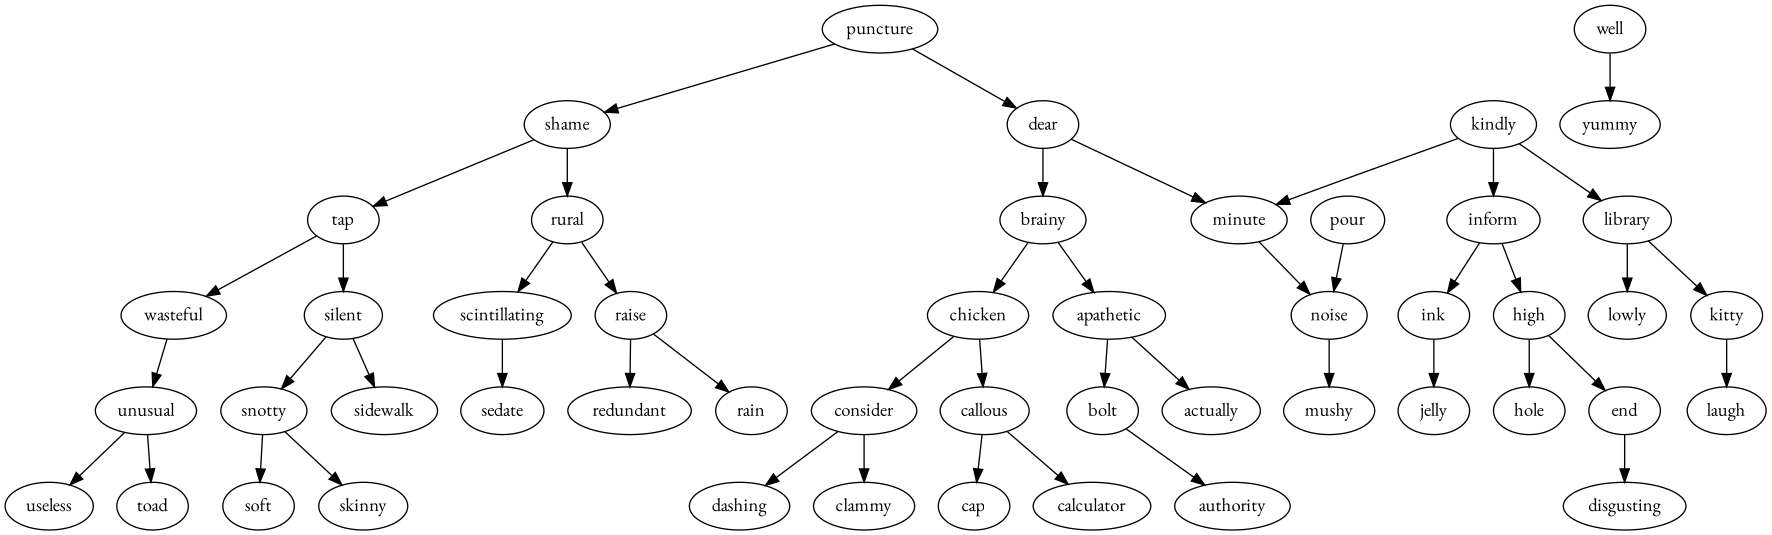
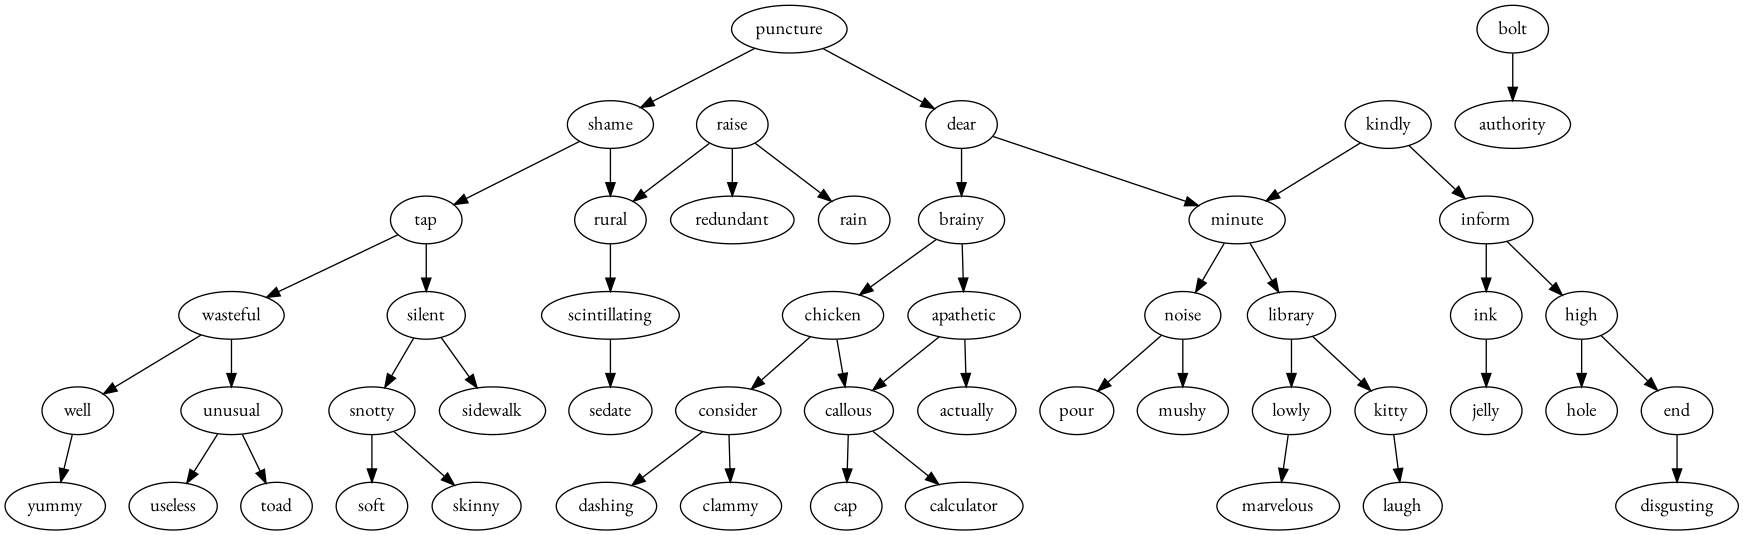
  digraph {
    fontname="EB Garamond"
    node [fontname="EB Garamond"]
    edge [fontname="EB Garamond"]
    puncture
    shame
    dear
    tap
    rural
    brainy
    minute
    wasteful
    silent
    scintillating
    raise
    kindly
    inform
    chicken
    apathetic
    well
    unusual
    snotty
    sidewalk
    sedate
    redundant
    rain
    yummy
    useless
    toad
    soft
    skinny
    noise
    library
    ink
    high
    consider
    callous
    bolt
    actually
    pour
    mushy
    lowly
    kitty
    jelly
    hole
    end
+   marvelous
    laugh
    disgusting
    dashing
    clammy
    cap
    calculator
    authority
    puncture -> shame
    puncture -> dear
    shame -> tap
    shame -> rural
    dear -> brainy
    dear -> minute
    tap -> wasteful
    tap -> silent
    rural -> scintillating
-   rural -> raise
+   raise -> rural
    brainy -> chicken
    brainy -> apathetic
    minute -> noise
-   kindly -> library
+   minute -> library
+   wasteful -> well
    wasteful -> unusual
    silent -> snotty
    silent -> sidewalk
    scintillating -> sedate
    raise -> redundant
    raise -> rain
    kindly -> minute
    kindly -> inform
    inform -> ink
    inform -> high
    chicken -> consider
    chicken -> callous
-   apathetic -> bolt
+   apathetic -> callous
    apathetic -> actually
    well -> yummy
    unusual -> useless
    unusual -> toad
    snotty -> soft
    snotty -> skinny
-   pour -> noise
+   noise -> pour
    noise -> mushy
    library -> lowly
    library -> kitty
    ink -> jelly
    high -> hole
    high -> end
    consider -> dashing
    consider -> clammy
    callous -> cap
    callous -> calculator
    bolt -> authority
+   lowly -> marvelous
    kitty -> laugh
    end -> disgusting
  }
